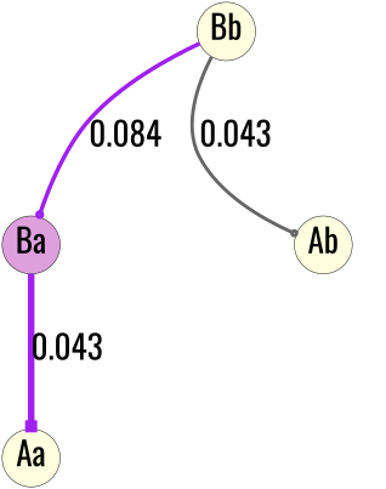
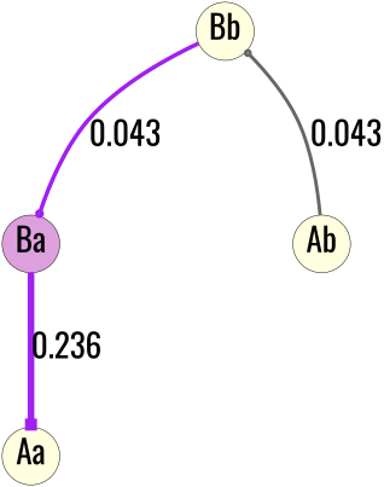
  digraph {
    fixedsize=false
    fontname=Oswald
    nodesep=3
    ranksep=3
    node [fillcolor=lightyellow fontcolor=black fontname=Oswald fontsize=60 shape=circle style=filled]
    edge [arrowhead=odot color=purple fontname=Oswald fontsize=60 weight=1]
    Ba [fillcolor=plum]
    Aa
    Bb
    Ab
-   Ba -> Aa [arrowhead=box arrowsize=1.236 label=0.043 penwidth=12.08]
-   Bb -> Ba [arrowsize=1.084 label=0.084 penwidth=7.52]
-   Bb -> Ab [arrowsize=1.043 color=gray40 label=0.043 penwidth=6.29]
+   Ba -> Aa [arrowhead=box arrowsize=1.236 label=0.236 penwidth=12.08]
+   Bb -> Ba [arrowsize=1.084 label=0.043 penwidth=7.52]
+   Ab -> Bb [arrowsize=1.043 color=gray40 label=0.043 penwidth=6.29]
  }
